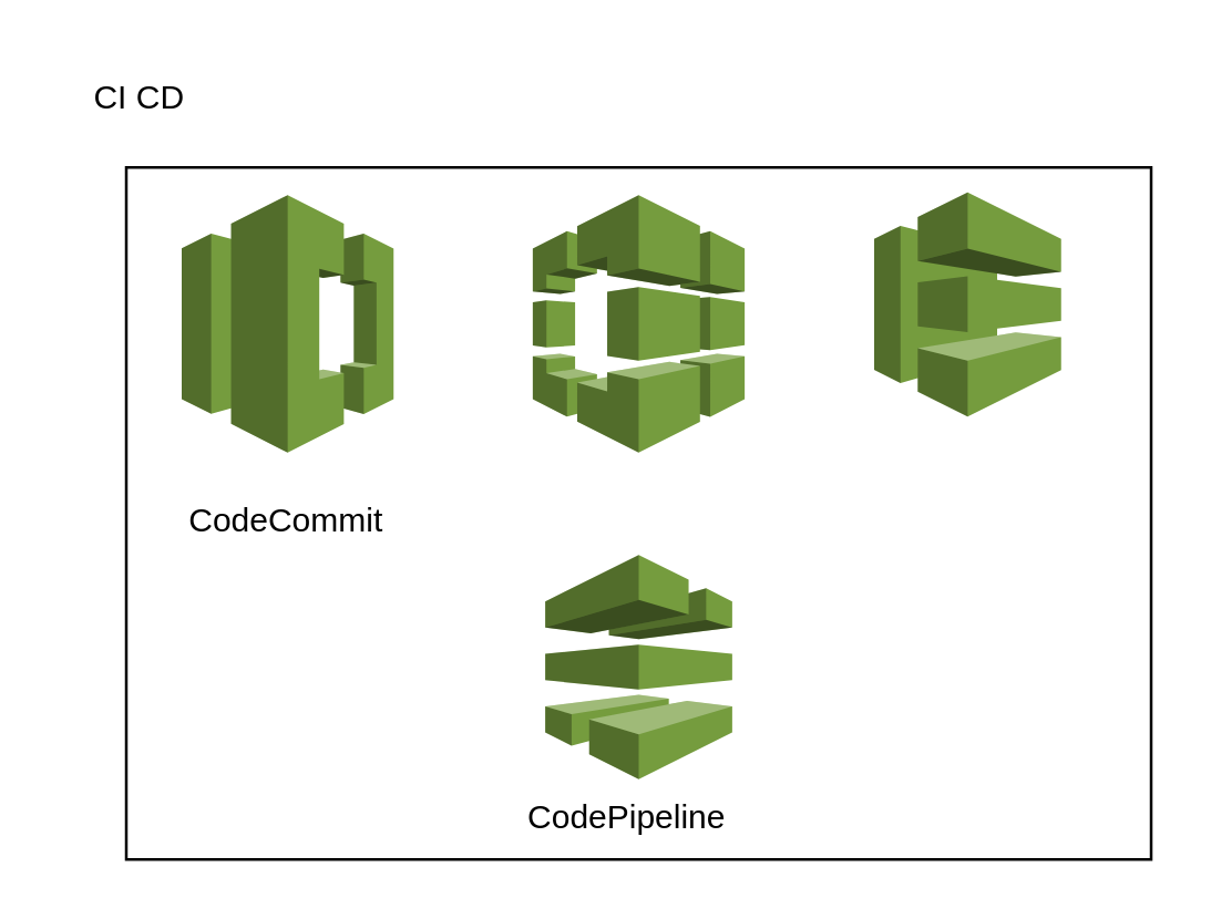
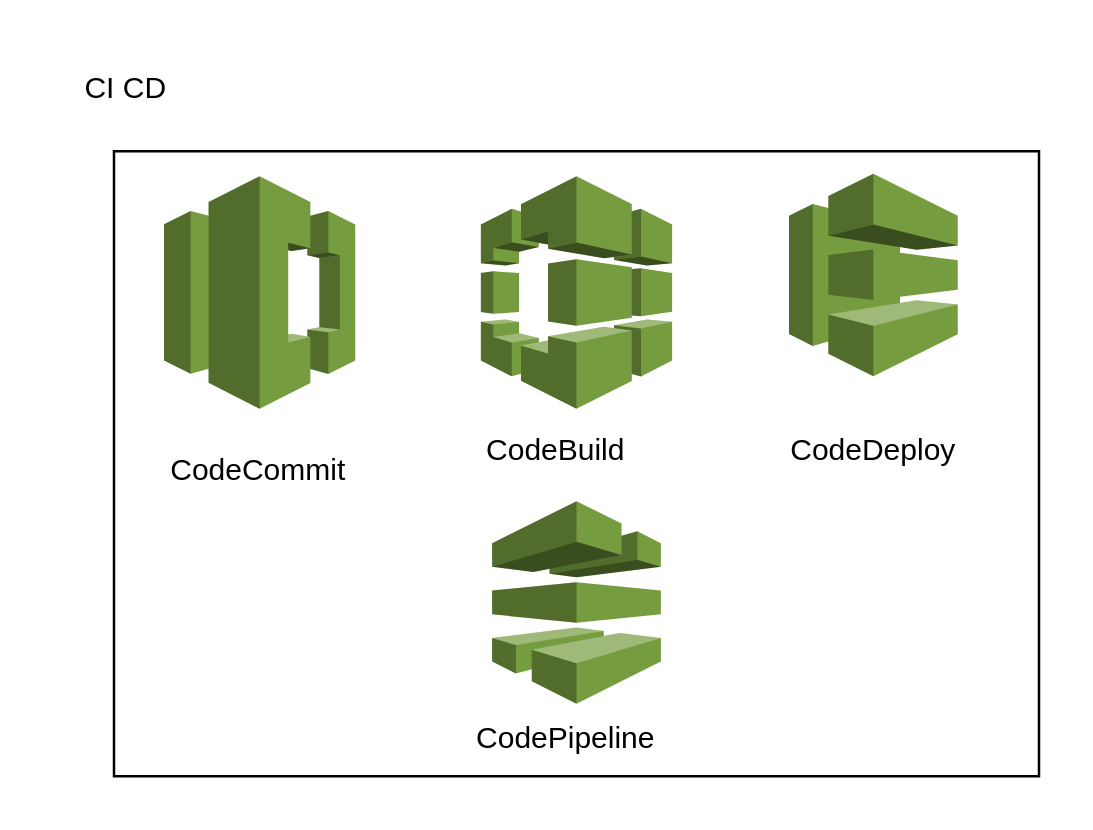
  <mxCell id="0" />
  <mxCell id="1" parent="0" />
  <mxCell id="2" style="edgeStyle=orthogonalEdgeStyle;rounded=0;orthogonalLoop=1;jettySize=auto;html=1;exitX=1;exitY=1;exitDx=0;exitDy=0;entryX=1;entryY=1;entryDx=0;entryDy=0;" edge="1" parent="1" source="3" target="3"><mxGeometry relative="1" as="geometry"><mxPoint x="435" y="320" as="targetPoint" /></mxGeometry></mxCell>
  <mxCell id="3" value="" style="rounded=0;whiteSpace=wrap;html=1;" vertex="1" parent="1"><mxGeometry x="45" y="60" width="370" height="250" as="geometry" /></mxCell>
  <mxCell id="4" value="" style="outlineConnect=0;dashed=0;verticalLabelPosition=bottom;verticalAlign=top;align=center;html=1;shape=mxgraph.aws3.codedeploy;fillColor=#759C3E;gradientColor=none;" vertex="1" parent="1"><mxGeometry x="315" y="69" width="67.5" height="81" as="geometry" /></mxCell>
  <mxCell id="5" value="" style="outlineConnect=0;dashed=0;verticalLabelPosition=bottom;verticalAlign=top;align=center;html=1;shape=mxgraph.aws3.codebuild;fillColor=#759C3E;gradientColor=none;" vertex="1" parent="1"><mxGeometry x="191.75" y="70" width="76.5" height="93" as="geometry" /></mxCell>
  <mxCell id="6" value="" style="outlineConnect=0;dashed=0;verticalLabelPosition=bottom;verticalAlign=top;align=center;html=1;shape=mxgraph.aws3.codepipeline;fillColor=#759C3E;gradientColor=none;" vertex="1" parent="1"><mxGeometry x="196.25" y="200" width="67.5" height="81" as="geometry" /></mxCell>
  <mxCell id="7" value="" style="outlineConnect=0;dashed=0;verticalLabelPosition=bottom;verticalAlign=top;align=center;html=1;shape=mxgraph.aws3.codecommit;fillColor=#759C3E;gradientColor=none;" vertex="1" parent="1"><mxGeometry x="65" y="70" width="76.5" height="93" as="geometry" /></mxCell>
  <mxCell id="8" value="CodeCommit" style="text;html=1;strokeColor=none;fillColor=none;align=center;verticalAlign=middle;whiteSpace=wrap;rounded=0;" vertex="1" parent="1"><mxGeometry x="73.25" y="173" width="60" height="30" as="geometry" /></mxCell>
+ <mxCell id="9" value="CodeBuild" style="text;html=1;strokeColor=none;fillColor=none;align=center;verticalAlign=middle;whiteSpace=wrap;rounded=0;" vertex="1" parent="1"><mxGeometry x="191.75" y="165" width="60" height="30" as="geometry" /></mxCell>
+ <mxCell id="10" value="CodeDeploy" style="text;html=1;strokeColor=none;fillColor=none;align=center;verticalAlign=middle;whiteSpace=wrap;rounded=0;" vertex="1" parent="1"><mxGeometry x="318.75" y="165" width="60" height="30" as="geometry" /></mxCell>
  <mxCell id="11" value="CodePipeline" style="text;html=1;strokeColor=none;fillColor=none;align=center;verticalAlign=middle;whiteSpace=wrap;rounded=0;" vertex="1" parent="1"><mxGeometry x="196.25" y="280" width="60" height="30" as="geometry" /></mxCell>
  <mxCell id="12" value="CI CD" style="text;html=1;strokeColor=none;fillColor=none;align=center;verticalAlign=middle;whiteSpace=wrap;rounded=0;" vertex="1" parent="1"><mxGeometry x="20" y="20" width="60" height="30" as="geometry" /></mxCell>
